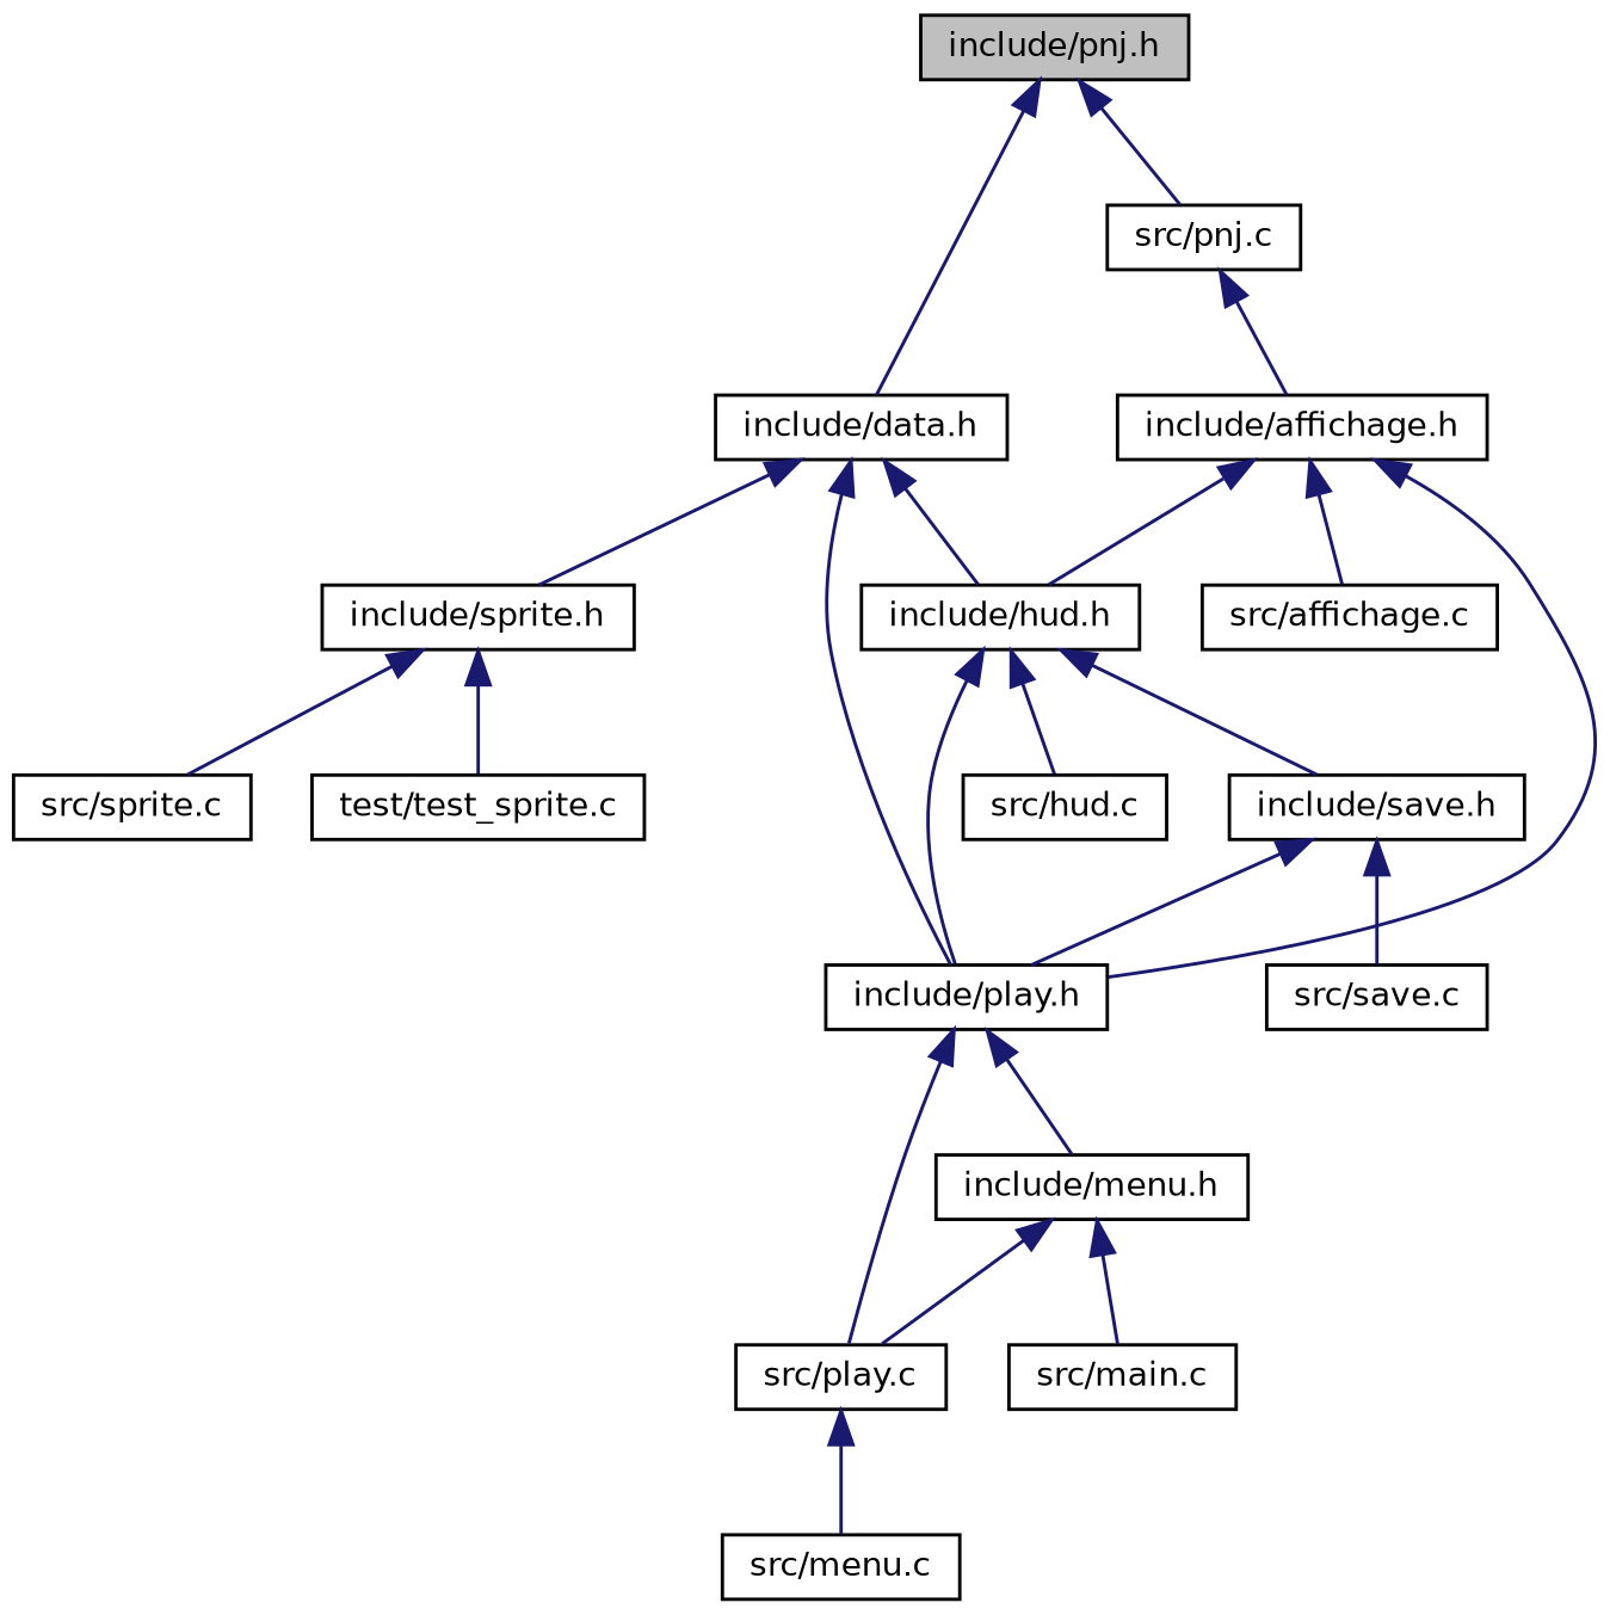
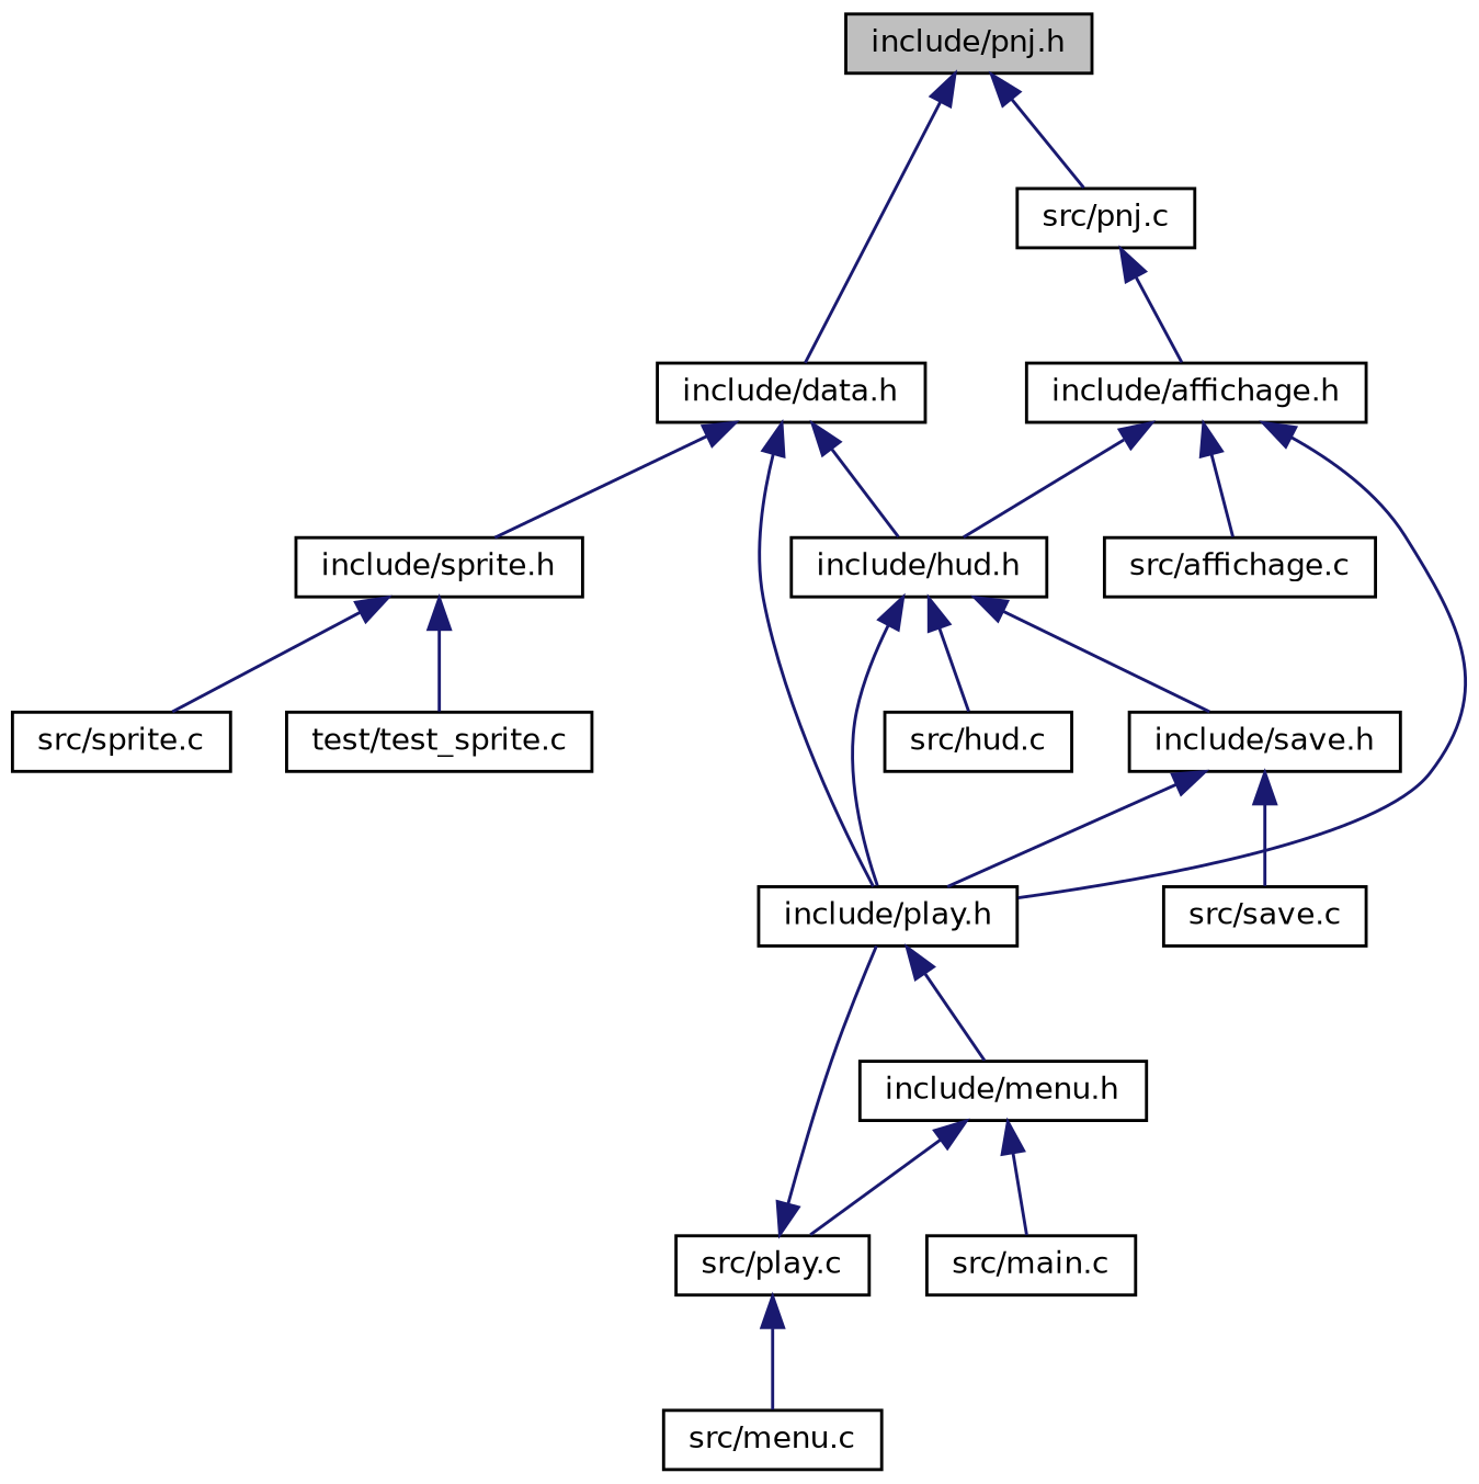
  digraph {
    node [color=black fillcolor=white fontname=Helvetica fontsize=10 shape=record style=filled]
    edge [color=midnightblue dir=back fontname=Helvetica fontsize=10 labelfontname=Helvetica labelfontsize=10 style=solid]
    n1 [fillcolor=grey75 fontcolor=black height=0.2 label="include/pnj.h" width=0.4]
    n2 [height=0.2 label="src/pnj.c" width=0.4]
    n3 [height=0.2 label="include/data.h" width=0.4]
    n4 [height=0.2 label="include/affichage.h" width=0.4]
    n5 [height=0.2 label="include/hud.h" width=0.4]
    n6 [height=0.2 label="include/play.h" width=0.4]
    n7 [height=0.2 label="include/sprite.h" width=0.4]
    n8 [height=0.2 label="src/hud.c" width=0.4]
    n9 [height=0.2 label="include/save.h" width=0.4]
    n10 [height=0.2 label="src/play.c" width=0.4]
    n11 [height=0.2 label="include/menu.h" width=0.4]
    n12 [height=0.2 label="src/sprite.c" width=0.4]
    n13 [height=0.2 label="test/test_sprite.c" width=0.4]
    n14 [height=0.2 label="src/save.c" width=0.4]
    n15 [height=0.2 label="src/menu.c" width=0.4]
    n16 [height=0.2 label="src/main.c" width=0.4]
    n17 [height=0.2 label="src/affichage.c" width=0.4]
    n1 -> n2
    n1 -> n3
    n2 -> n4
    n3 -> n5
    n3 -> n6
    n3 -> n7
    n4 -> n5
    n4 -> n6
    n4 -> n17
    n5 -> n6
    n5 -> n8
    n5 -> n9
-   n6 -> n10
+   n10 -> n6
    n6 -> n11
    n7 -> n12
    n7 -> n13
    n9 -> n6
    n9 -> n14
    n10 -> n15
    n11 -> n10
    n11 -> n16
  }
